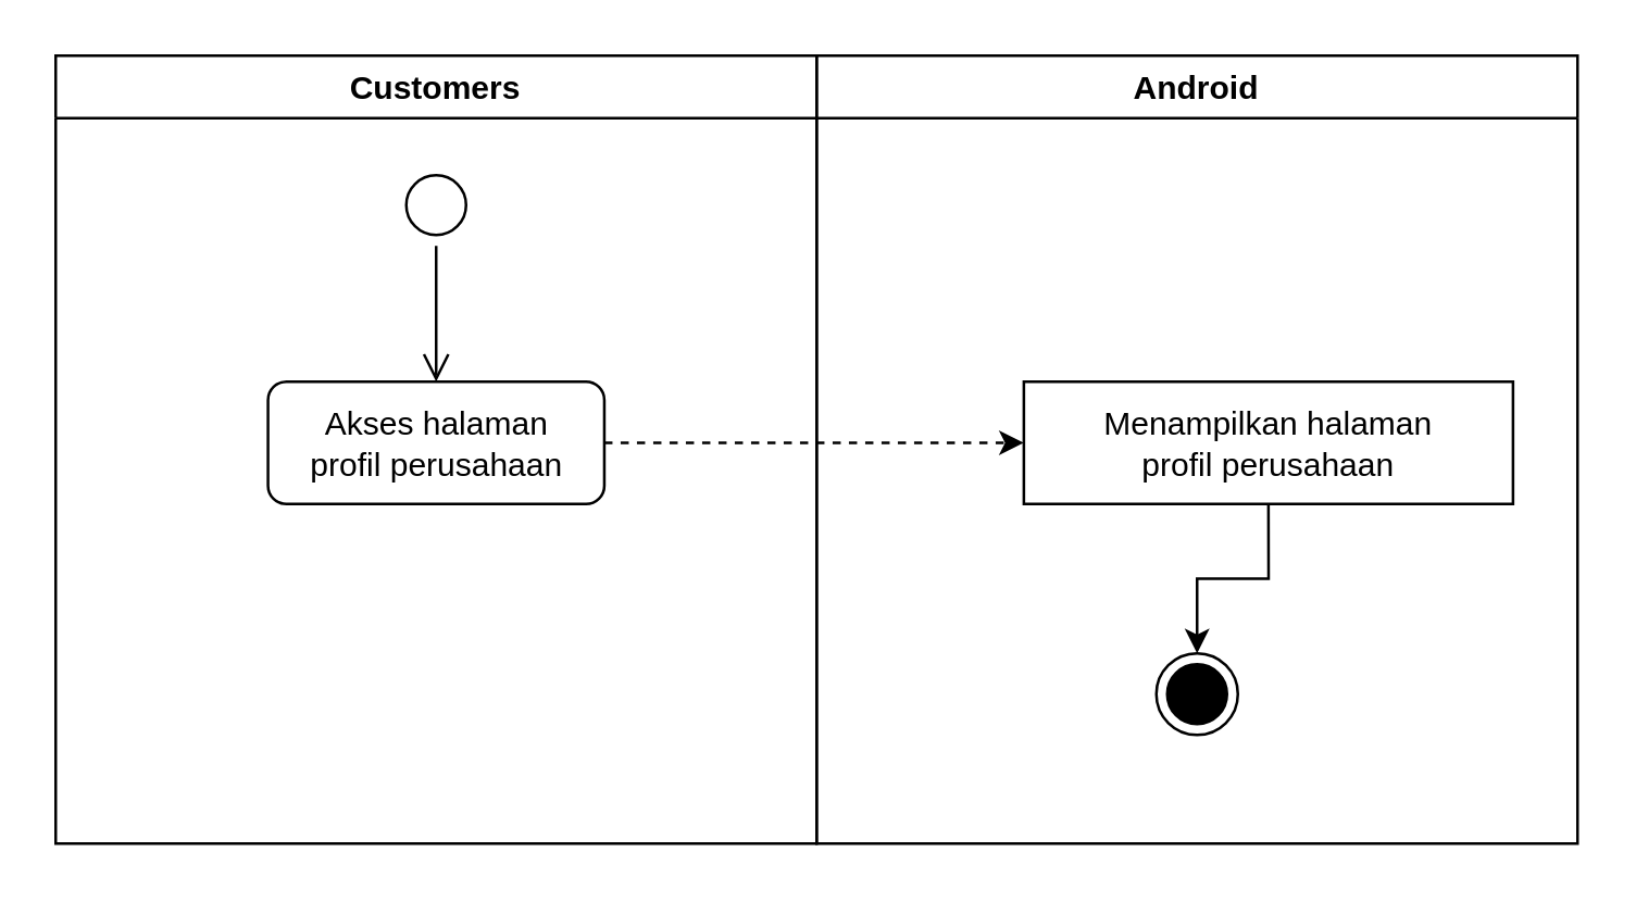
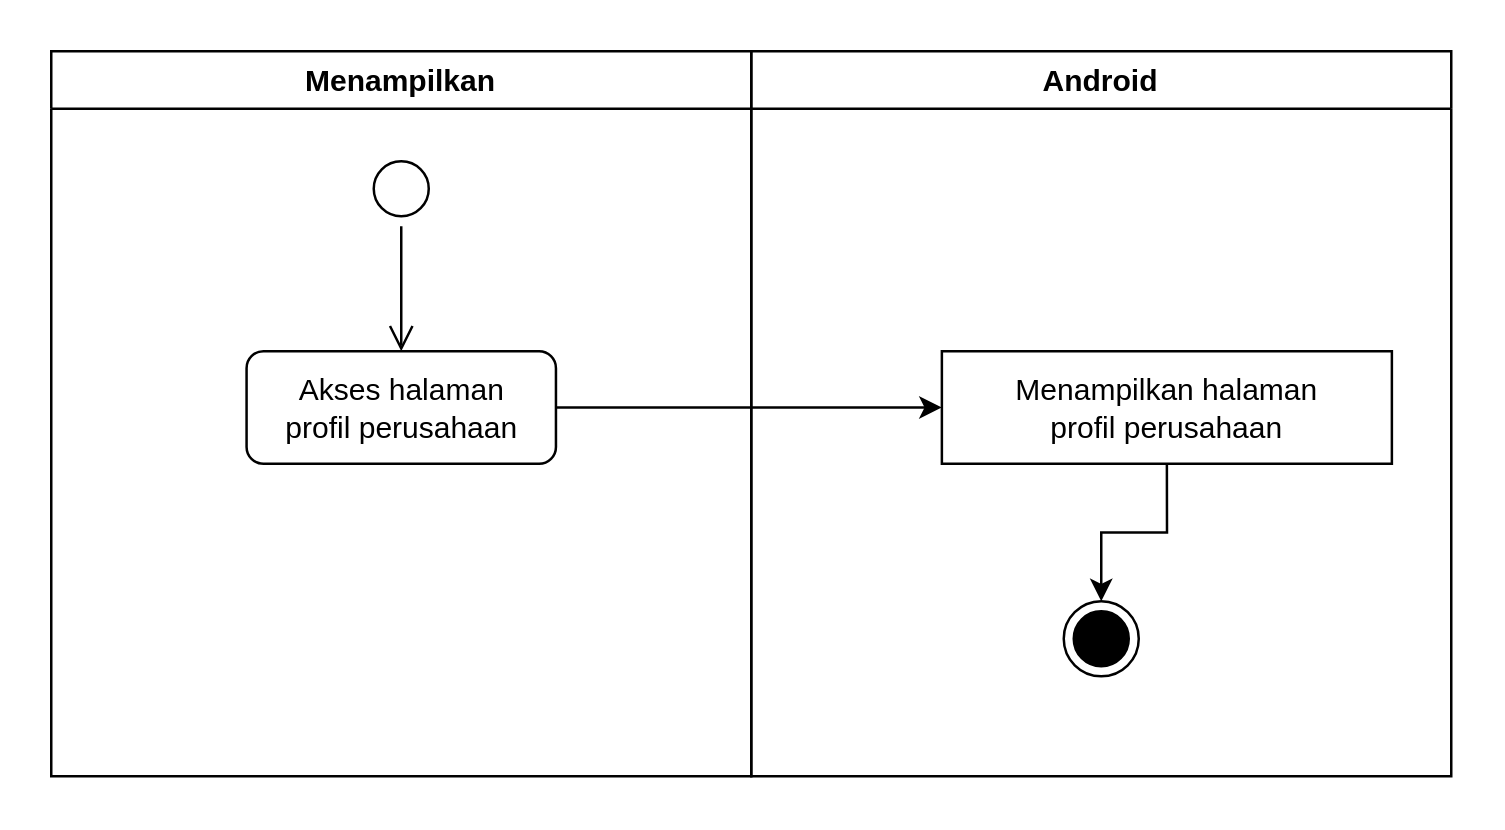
  <mxCell id="0" />
  <mxCell id="1" parent="0" />
  <mxCell id="2" value="Android" style="swimlane;fillColor=none;" parent="1" vertex="1"><mxGeometry x="300" y="20" width="280" height="290" as="geometry" /></mxCell>
  <mxCell id="3" style="edgeStyle=orthogonalEdgeStyle;rounded=0;orthogonalLoop=1;jettySize=auto;html=1;exitX=0.5;exitY=1;exitDx=0;exitDy=0;entryX=0.5;entryY=0;entryDx=0;entryDy=0;" parent="2" source="4" target="5" edge="1"><mxGeometry relative="1" as="geometry" /></mxCell>
  <mxCell id="4" value="Menampilkan halaman&lt;br&gt;profil perusahaan" style="html=1;strokeColor=#000000;fillColor=default;" parent="2" vertex="1"><mxGeometry x="76.25" y="120" width="180" height="45" as="geometry" /></mxCell>
  <mxCell id="5" value="" style="ellipse;html=1;shape=endState;fillColor=#000000;strokeColor=#000000;" parent="2" vertex="1"><mxGeometry x="125" y="220" width="30" height="30" as="geometry" /></mxCell>
- <mxCell id="6" value="Customers" style="swimlane;fillColor=none;startSize=23;" parent="1" vertex="1"><mxGeometry x="20" y="20" width="280" height="290" as="geometry" /></mxCell>
+ <mxCell id="6" value="Menampilkan" style="swimlane;fillColor=none;startSize=23;" parent="1" vertex="1"><mxGeometry x="20" y="20" width="280" height="290" as="geometry" /></mxCell>
  <mxCell id="7" value="" style="ellipse;html=1;shape=startState;fillColor=default;strokeColor=#000000;" parent="6" vertex="1"><mxGeometry x="125" y="40" width="30" height="30" as="geometry" /></mxCell>
  <mxCell id="8" value="" style="edgeStyle=orthogonalEdgeStyle;html=1;verticalAlign=bottom;endArrow=open;endSize=8;strokeColor=#000000;rounded=0;" parent="6" source="7" edge="1"><mxGeometry relative="1" as="geometry"><mxPoint x="140" y="120" as="targetPoint" /></mxGeometry></mxCell>
  <mxCell id="9" value="Akses halaman&lt;br&gt;profil perusahaan" style="html=1;strokeColor=#000000;fillColor=default;rounded=1;" parent="6" vertex="1"><mxGeometry x="78.13" y="120" width="123.75" height="45" as="geometry" /></mxCell>
- <mxCell id="10" style="edgeStyle=orthogonalEdgeStyle;rounded=0;orthogonalLoop=1;jettySize=auto;html=1;exitX=1;exitY=0.5;exitDx=0;exitDy=0;entryX=0;entryY=0.5;entryDx=0;entryDy=0;dashed=1;" parent="1" source="9" target="4" edge="1"><mxGeometry relative="1" as="geometry" /></mxCell>
+ <mxCell id="10" style="edgeStyle=orthogonalEdgeStyle;rounded=0;orthogonalLoop=1;jettySize=auto;html=1;exitX=1;exitY=0.5;exitDx=0;exitDy=0;entryX=0;entryY=0.5;entryDx=0;entryDy=0;" parent="1" source="9" target="4" edge="1"><mxGeometry relative="1" as="geometry" /></mxCell>
